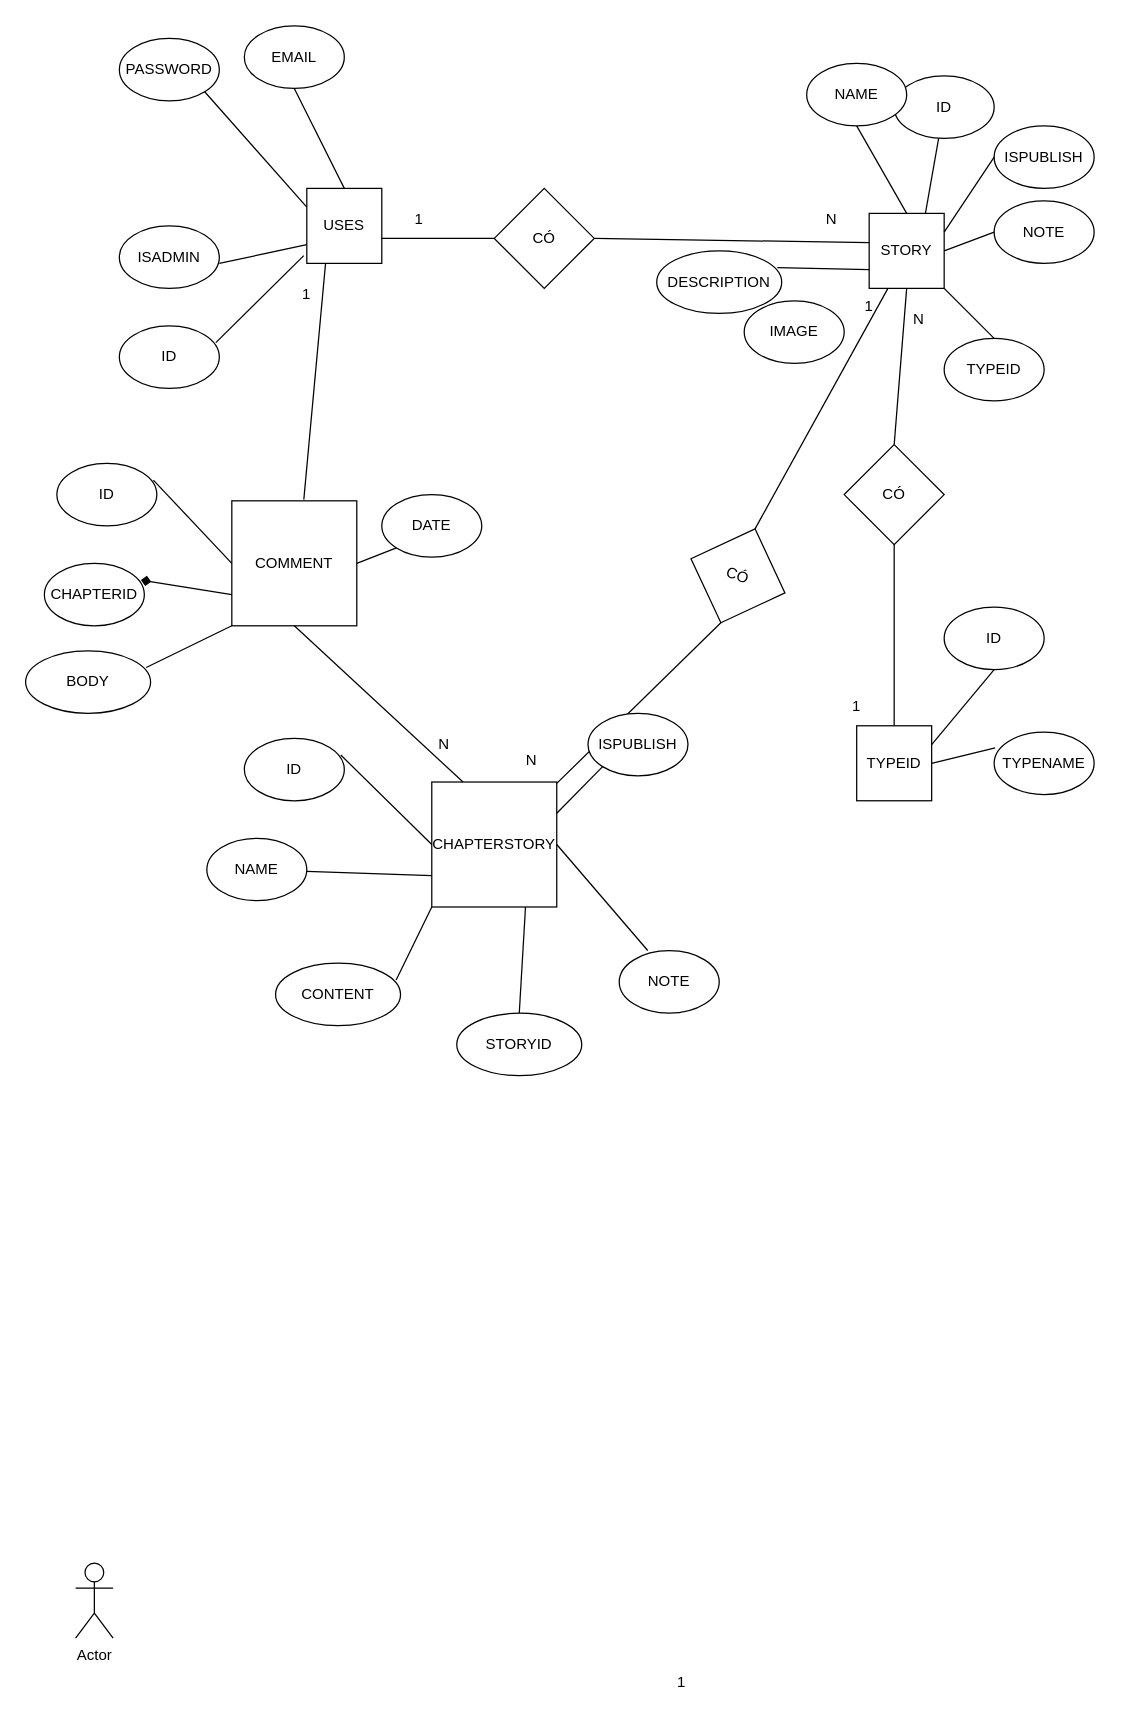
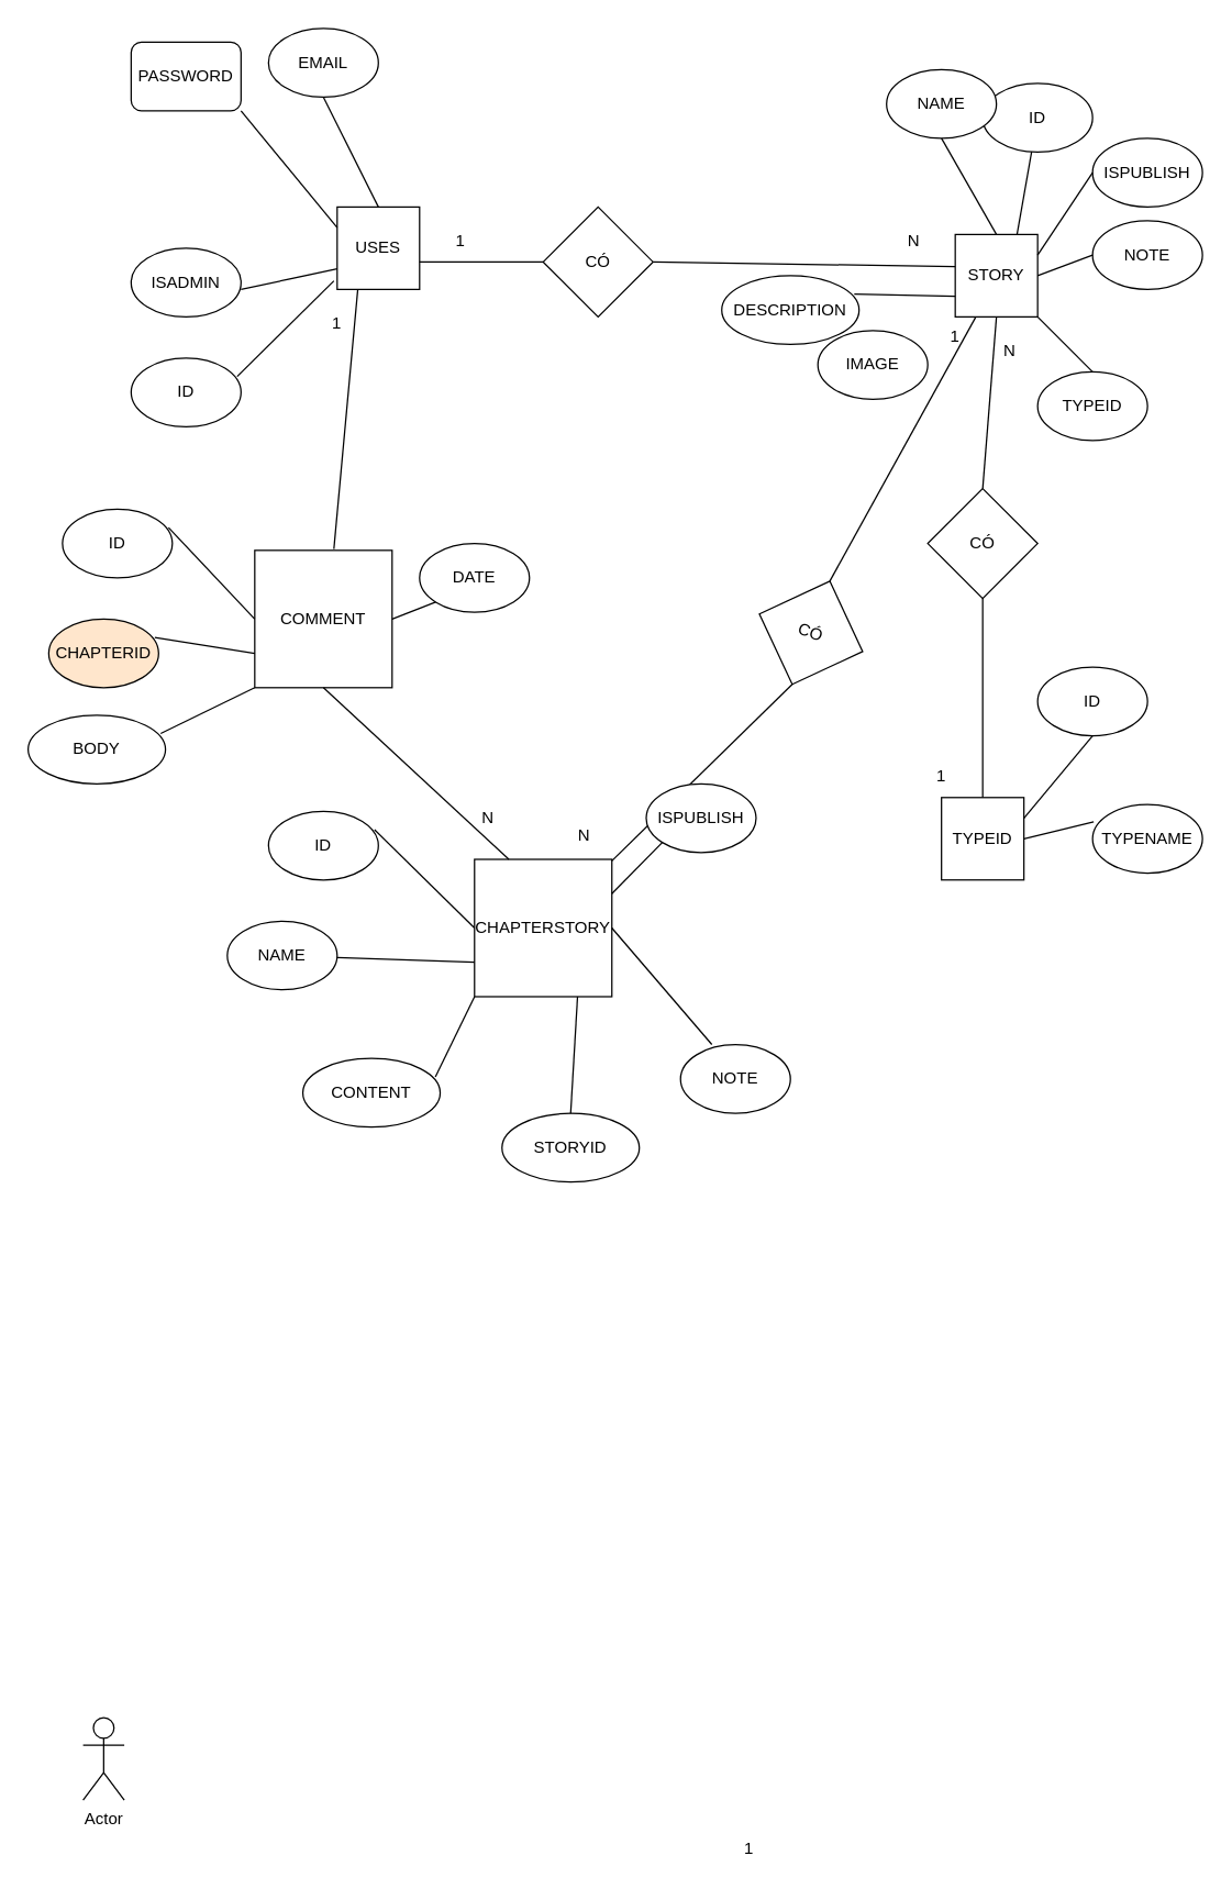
  <mxCell id="0" />
  <mxCell id="1" parent="0" />
  <mxCell id="2" value="USES" style="whiteSpace=wrap;html=1;aspect=fixed;" vertex="1" parent="1"><mxGeometry x="245" y="150" width="60" height="60" as="geometry" /></mxCell>
- <mxCell id="3" value="PASSWORD" style="ellipse;whiteSpace=wrap;html=1;" vertex="1" parent="1"><mxGeometry x="95" y="30" width="80" height="50" as="geometry" /></mxCell>
+ <mxCell id="3" value="PASSWORD" style="whiteSpace=wrap;html=1;rounded=1;" vertex="1" parent="1"><mxGeometry x="95" y="30" width="80" height="50" as="geometry" /></mxCell>
  <mxCell id="4" value="" style="endArrow=none;html=1;rounded=0;exitX=0;exitY=0.25;exitDx=0;exitDy=0;entryX=1;entryY=1;entryDx=0;entryDy=0;" edge="1" parent="1" source="2" target="3"><mxGeometry width="50" height="50" relative="1" as="geometry"><mxPoint x="255" y="190" as="sourcePoint" /><mxPoint x="193" y="159" as="targetPoint" /></mxGeometry></mxCell>
  <mxCell id="5" value="EMAIL" style="ellipse;whiteSpace=wrap;html=1;" vertex="1" parent="1"><mxGeometry x="195" y="20" width="80" height="50" as="geometry" /></mxCell>
  <mxCell id="6" value="" style="endArrow=none;html=1;rounded=0;entryX=0.5;entryY=1;entryDx=0;entryDy=0;" edge="1" parent="1" target="5"><mxGeometry width="50" height="50" relative="1" as="geometry"><mxPoint x="275" y="150" as="sourcePoint" /><mxPoint x="283" y="149" as="targetPoint" /></mxGeometry></mxCell>
  <mxCell id="7" value="ISADMIN" style="ellipse;whiteSpace=wrap;html=1;" vertex="1" parent="1"><mxGeometry x="95" y="180" width="80" height="50" as="geometry" /></mxCell>
  <mxCell id="8" value="" style="endArrow=none;html=1;rounded=0;exitX=0;exitY=0.75;exitDx=0;exitDy=0;" edge="1" parent="1" source="2"><mxGeometry width="50" height="50" relative="1" as="geometry"><mxPoint x="225" y="250" as="sourcePoint" /><mxPoint x="175" y="210" as="targetPoint" /></mxGeometry></mxCell>
  <mxCell id="9" value="ID" style="ellipse;whiteSpace=wrap;html=1;" vertex="1" parent="1"><mxGeometry x="95" y="260" width="80" height="50" as="geometry" /></mxCell>
  <mxCell id="10" value="" style="endArrow=none;html=1;rounded=0;exitX=-0.04;exitY=0.897;exitDx=0;exitDy=0;entryX=0.965;entryY=0.268;entryDx=0;entryDy=0;entryPerimeter=0;exitPerimeter=0;" edge="1" parent="1" target="9" source="2"><mxGeometry width="50" height="50" relative="1" as="geometry"><mxPoint x="255" y="205" as="sourcePoint" /><mxPoint x="415" y="310" as="targetPoint" /></mxGeometry></mxCell>
  <mxCell id="11" value="CÓ" style="rhombus;whiteSpace=wrap;html=1;" vertex="1" parent="1"><mxGeometry x="395" y="150" width="80" height="80" as="geometry" /></mxCell>
  <mxCell id="12" value="STORY" style="whiteSpace=wrap;html=1;aspect=fixed;" vertex="1" parent="1"><mxGeometry x="695" y="170" width="60" height="60" as="geometry" /></mxCell>
  <mxCell id="13" value="" style="endArrow=none;html=1;rounded=0;exitX=0;exitY=1;exitDx=0;exitDy=0;entryX=0;entryY=0.5;entryDx=0;entryDy=0;" edge="1" parent="1" source="15" target="11"><mxGeometry width="50" height="50" relative="1" as="geometry"><mxPoint x="345" y="230" as="sourcePoint" /><mxPoint x="345" y="310" as="targetPoint" /></mxGeometry></mxCell>
  <mxCell id="14" value="" style="endArrow=none;html=1;rounded=0;exitX=1;exitY=0.5;exitDx=0;exitDy=0;entryX=0;entryY=0.39;entryDx=0;entryDy=0;entryPerimeter=0;" edge="1" parent="1" source="11" target="12"><mxGeometry width="50" height="50" relative="1" as="geometry"><mxPoint x="405" y="350" as="sourcePoint" /><mxPoint x="465" y="450" as="targetPoint" /></mxGeometry></mxCell>
  <mxCell id="15" value="1" style="text;html=1;strokeColor=none;fillColor=none;align=center;verticalAlign=middle;whiteSpace=wrap;rounded=0;" vertex="1" parent="1"><mxGeometry x="305" y="160" width="60" height="30" as="geometry" /></mxCell>
  <mxCell id="16" value="N" style="text;html=1;strokeColor=none;fillColor=none;align=center;verticalAlign=middle;whiteSpace=wrap;rounded=0;" vertex="1" parent="1"><mxGeometry x="635" y="160" width="60" height="30" as="geometry" /></mxCell>
  <mxCell id="17" value="ID" style="ellipse;whiteSpace=wrap;html=1;" vertex="1" parent="1"><mxGeometry x="715" y="60" width="80" height="50" as="geometry" /></mxCell>
  <mxCell id="18" value="" style="endArrow=none;html=1;rounded=0;exitX=0.75;exitY=0;exitDx=0;exitDy=0;" edge="1" parent="1" target="17" source="12"><mxGeometry width="50" height="50" relative="1" as="geometry"><mxPoint x="675" y="200" as="sourcePoint" /><mxPoint x="837" y="336" as="targetPoint" /></mxGeometry></mxCell>
  <mxCell id="19" value="NAME" style="ellipse;whiteSpace=wrap;html=1;" vertex="1" parent="1"><mxGeometry x="645" y="50" width="80" height="50" as="geometry" /></mxCell>
  <mxCell id="20" value="" style="endArrow=none;html=1;rounded=0;exitX=0.5;exitY=0;exitDx=0;exitDy=0;entryX=0.5;entryY=1;entryDx=0;entryDy=0;" edge="1" parent="1" target="19" source="12"><mxGeometry width="50" height="50" relative="1" as="geometry"><mxPoint x="645" y="150" as="sourcePoint" /><mxPoint x="817" y="256" as="targetPoint" /></mxGeometry></mxCell>
  <mxCell id="21" value="DESCRIPTION" style="ellipse;whiteSpace=wrap;html=1;" vertex="1" parent="1"><mxGeometry x="525" y="200" width="100" height="50" as="geometry" /></mxCell>
  <mxCell id="22" value="" style="endArrow=none;html=1;rounded=0;exitX=0;exitY=0.75;exitDx=0;exitDy=0;entryX=0.965;entryY=0.268;entryDx=0;entryDy=0;entryPerimeter=0;" edge="1" parent="1" target="21" source="12"><mxGeometry width="50" height="50" relative="1" as="geometry"><mxPoint x="695" y="300" as="sourcePoint" /><mxPoint x="847" y="301" as="targetPoint" /></mxGeometry></mxCell>
  <mxCell id="23" value="IMAGE" style="ellipse;whiteSpace=wrap;html=1;" vertex="1" parent="1"><mxGeometry x="595" y="240" width="80" height="50" as="geometry" /></mxCell>
  <mxCell id="24" value="TYPEID" style="ellipse;whiteSpace=wrap;html=1;" vertex="1" parent="1"><mxGeometry x="755" y="270" width="80" height="50" as="geometry" /></mxCell>
  <mxCell id="25" value="" style="endArrow=none;html=1;rounded=0;exitX=1;exitY=1;exitDx=0;exitDy=0;entryX=0.5;entryY=0;entryDx=0;entryDy=0;" edge="1" parent="1" target="24" source="12"><mxGeometry width="50" height="50" relative="1" as="geometry"><mxPoint x="710" y="277.5" as="sourcePoint" /><mxPoint x="1017" y="361" as="targetPoint" /></mxGeometry></mxCell>
  <mxCell id="26" value="NOTE" style="ellipse;whiteSpace=wrap;html=1;" vertex="1" parent="1"><mxGeometry x="795" y="160" width="80" height="50" as="geometry" /></mxCell>
  <mxCell id="27" value="" style="endArrow=none;html=1;rounded=0;exitX=1;exitY=0.5;exitDx=0;exitDy=0;entryX=0;entryY=0.5;entryDx=0;entryDy=0;" edge="1" parent="1" target="26" source="12"><mxGeometry width="50" height="50" relative="1" as="geometry"><mxPoint x="945" y="240" as="sourcePoint" /><mxPoint x="1097" y="241" as="targetPoint" /></mxGeometry></mxCell>
  <mxCell id="28" value="ISPUBLISH" style="ellipse;whiteSpace=wrap;html=1;" vertex="1" parent="1"><mxGeometry x="795" y="100" width="80" height="50" as="geometry" /></mxCell>
  <mxCell id="29" value="" style="endArrow=none;html=1;rounded=0;exitX=1;exitY=0.25;exitDx=0;exitDy=0;entryX=0;entryY=0.5;entryDx=0;entryDy=0;" edge="1" parent="1" target="28" source="12"><mxGeometry width="50" height="50" relative="1" as="geometry"><mxPoint x="765" y="190" as="sourcePoint" /><mxPoint x="1137" y="191" as="targetPoint" /></mxGeometry></mxCell>
  <mxCell id="30" value="CHAPTERSTORY" style="whiteSpace=wrap;html=1;aspect=fixed;" vertex="1" parent="1"><mxGeometry x="345" y="625" width="100" height="100" as="geometry" /></mxCell>
  <mxCell id="31" value="ID" style="ellipse;whiteSpace=wrap;html=1;" vertex="1" parent="1"><mxGeometry x="195" y="590" width="80" height="50" as="geometry" /></mxCell>
  <mxCell id="32" value="" style="endArrow=none;html=1;rounded=0;entryX=0.965;entryY=0.268;entryDx=0;entryDy=0;entryPerimeter=0;exitX=0;exitY=0.5;exitDx=0;exitDy=0;" edge="1" parent="1" source="30" target="31"><mxGeometry width="50" height="50" relative="1" as="geometry"><mxPoint x="320" y="807.5" as="sourcePoint" /><mxPoint x="532" y="903.5" as="targetPoint" /></mxGeometry></mxCell>
  <mxCell id="33" value="NAME" style="ellipse;whiteSpace=wrap;html=1;" vertex="1" parent="1"><mxGeometry x="165" y="670" width="80" height="50" as="geometry" /></mxCell>
  <mxCell id="34" value="" style="endArrow=none;html=1;rounded=0;exitX=0;exitY=0.75;exitDx=0;exitDy=0;" edge="1" parent="1" source="30" target="33"><mxGeometry width="50" height="50" relative="1" as="geometry"><mxPoint x="340" y="717.5" as="sourcePoint" /><mxPoint x="262.2" y="683.4" as="targetPoint" /></mxGeometry></mxCell>
  <mxCell id="35" value="CONTENT" style="ellipse;whiteSpace=wrap;html=1;" vertex="1" parent="1"><mxGeometry x="220" y="770" width="100" height="50" as="geometry" /></mxCell>
  <mxCell id="36" value="" style="endArrow=none;html=1;rounded=0;exitX=0;exitY=1;exitDx=0;exitDy=0;entryX=0.965;entryY=0.268;entryDx=0;entryDy=0;entryPerimeter=0;" edge="1" parent="1" source="30" target="35"><mxGeometry width="50" height="50" relative="1" as="geometry"><mxPoint x="390" y="867.5" as="sourcePoint" /><mxPoint x="542" y="868.5" as="targetPoint" /></mxGeometry></mxCell>
  <mxCell id="37" value="STORYID" style="ellipse;whiteSpace=wrap;html=1;" vertex="1" parent="1"><mxGeometry x="365" y="810" width="100" height="50" as="geometry" /></mxCell>
  <mxCell id="38" value="" style="endArrow=none;html=1;rounded=0;exitX=0.75;exitY=1;exitDx=0;exitDy=0;entryX=0.5;entryY=0;entryDx=0;entryDy=0;" edge="1" parent="1" source="30" target="37"><mxGeometry width="50" height="50" relative="1" as="geometry"><mxPoint x="405" y="845" as="sourcePoint" /><mxPoint x="435" y="800" as="targetPoint" /></mxGeometry></mxCell>
  <mxCell id="39" value="NOTE" style="ellipse;whiteSpace=wrap;html=1;" vertex="1" parent="1"><mxGeometry x="495" y="760" width="80" height="50" as="geometry" /></mxCell>
  <mxCell id="40" value="" style="endArrow=none;html=1;rounded=0;exitX=1;exitY=0.5;exitDx=0;exitDy=0;entryX=0.285;entryY=-0.004;entryDx=0;entryDy=0;entryPerimeter=0;" edge="1" parent="1" source="30" target="39"><mxGeometry width="50" height="50" relative="1" as="geometry"><mxPoint x="640" y="807.5" as="sourcePoint" /><mxPoint x="792" y="808.5" as="targetPoint" /></mxGeometry></mxCell>
  <mxCell id="41" value="" style="endArrow=none;html=1;rounded=0;exitX=1;exitY=0.25;exitDx=0;exitDy=0;entryX=0;entryY=1;entryDx=0;entryDy=0;" edge="1" parent="1" source="30" target="70"><mxGeometry width="50" height="50" relative="1" as="geometry"><mxPoint x="460" y="757.5" as="sourcePoint" /><mxPoint x="536.716" y="732.678" as="targetPoint" /></mxGeometry></mxCell>
  <mxCell id="42" value="CÓ" style="rhombus;whiteSpace=wrap;html=1;rotation=20;" vertex="1" parent="1"><mxGeometry x="550" y="420" width="80" height="80" as="geometry" /></mxCell>
  <mxCell id="43" value="" style="endArrow=none;html=1;rounded=0;entryX=0.5;entryY=1;entryDx=0;entryDy=0;" edge="1" parent="1" target="42" source="30"><mxGeometry width="50" height="50" relative="1" as="geometry"><mxPoint x="335" y="900" as="sourcePoint" /><mxPoint x="395" y="830" as="targetPoint" /></mxGeometry></mxCell>
  <mxCell id="44" value="" style="endArrow=none;html=1;rounded=0;entryX=0.25;entryY=1;entryDx=0;entryDy=0;exitX=0.5;exitY=0;exitDx=0;exitDy=0;" edge="1" parent="1" source="42" target="12"><mxGeometry width="50" height="50" relative="1" as="geometry"><mxPoint x="435" y="720" as="sourcePoint" /><mxPoint x="685" y="450" as="targetPoint" /></mxGeometry></mxCell>
  <mxCell id="45" value="N" style="text;html=1;strokeColor=none;fillColor=none;align=center;verticalAlign=middle;whiteSpace=wrap;rounded=0;" vertex="1" parent="1"><mxGeometry x="395" y="590" width="60" height="35" as="geometry" /></mxCell>
  <mxCell id="46" value="1" style="text;html=1;strokeColor=none;fillColor=none;align=center;verticalAlign=middle;whiteSpace=wrap;rounded=0;" vertex="1" parent="1"><mxGeometry x="665" y="230" width="60" height="30" as="geometry" /></mxCell>
  <mxCell id="47" value="TYPEID" style="whiteSpace=wrap;html=1;aspect=fixed;" vertex="1" parent="1"><mxGeometry x="685" y="580" width="60" height="60" as="geometry" /></mxCell>
  <mxCell id="48" value="TYPENAME" style="ellipse;whiteSpace=wrap;html=1;" vertex="1" parent="1"><mxGeometry x="795" y="585" width="80" height="50" as="geometry" /></mxCell>
  <mxCell id="49" value="" style="endArrow=none;html=1;rounded=0;exitX=1;exitY=0.5;exitDx=0;exitDy=0;entryX=0.01;entryY=0.252;entryDx=0;entryDy=0;entryPerimeter=0;" edge="1" parent="1" source="47" target="48"><mxGeometry width="50" height="50" relative="1" as="geometry"><mxPoint x="705" y="680" as="sourcePoint" /><mxPoint x="865" y="640" as="targetPoint" /></mxGeometry></mxCell>
  <mxCell id="50" value="ID" style="ellipse;whiteSpace=wrap;html=1;" vertex="1" parent="1"><mxGeometry x="755" y="485" width="80" height="50" as="geometry" /></mxCell>
  <mxCell id="51" value="" style="endArrow=none;html=1;rounded=0;entryX=0.5;entryY=1;entryDx=0;entryDy=0;exitX=1;exitY=0.25;exitDx=0;exitDy=0;" edge="1" parent="1" target="50" source="47"><mxGeometry width="50" height="50" relative="1" as="geometry"><mxPoint x="725" y="640" as="sourcePoint" /><mxPoint x="733" y="639" as="targetPoint" /></mxGeometry></mxCell>
  <mxCell id="52" value="1" style="text;html=1;strokeColor=none;fillColor=none;align=center;verticalAlign=middle;whiteSpace=wrap;rounded=0;" vertex="1" parent="1"><mxGeometry x="655" y="550" width="60" height="30" as="geometry" /></mxCell>
  <mxCell id="53" value="CÓ" style="rhombus;whiteSpace=wrap;html=1;" vertex="1" parent="1"><mxGeometry x="675" y="355" width="80" height="80" as="geometry" /></mxCell>
  <mxCell id="54" value="" style="endArrow=none;html=1;rounded=0;exitX=0.5;exitY=1;exitDx=0;exitDy=0;entryX=0.5;entryY=0;entryDx=0;entryDy=0;" edge="1" parent="1" target="53" source="12"><mxGeometry width="50" height="50" relative="1" as="geometry"><mxPoint x="571" y="600" as="sourcePoint" /><mxPoint x="505" y="721" as="targetPoint" /></mxGeometry></mxCell>
  <mxCell id="55" value="" style="endArrow=none;html=1;rounded=0;entryX=1;entryY=1;entryDx=0;entryDy=0;exitX=0.5;exitY=1;exitDx=0;exitDy=0;" edge="1" parent="1" source="53" target="52"><mxGeometry width="50" height="50" relative="1" as="geometry"><mxPoint x="705" y="495" as="sourcePoint" /><mxPoint x="605" y="810" as="targetPoint" /></mxGeometry></mxCell>
  <mxCell id="56" value="1" style="text;html=1;strokeColor=none;fillColor=none;align=center;verticalAlign=middle;whiteSpace=wrap;rounded=0;" vertex="1" parent="1"><mxGeometry x="515" y="1331" width="60" height="30" as="geometry" /></mxCell>
  <mxCell id="57" value="N" style="text;html=1;strokeColor=none;fillColor=none;align=center;verticalAlign=middle;whiteSpace=wrap;rounded=0;" vertex="1" parent="1"><mxGeometry x="705" y="240" width="60" height="30" as="geometry" /></mxCell>
  <mxCell id="58" value="COMMENT" style="whiteSpace=wrap;html=1;aspect=fixed;" vertex="1" parent="1"><mxGeometry x="185" y="400" width="100" height="100" as="geometry" /></mxCell>
  <mxCell id="59" value="ID" style="ellipse;whiteSpace=wrap;html=1;" vertex="1" parent="1"><mxGeometry x="45" y="370" width="80" height="50" as="geometry" /></mxCell>
  <mxCell id="60" value="" style="endArrow=none;html=1;rounded=0;entryX=0.965;entryY=0.268;entryDx=0;entryDy=0;entryPerimeter=0;exitX=0;exitY=0.5;exitDx=0;exitDy=0;" edge="1" parent="1" source="58" target="59"><mxGeometry width="50" height="50" relative="1" as="geometry"><mxPoint x="125" y="507.5" as="sourcePoint" /><mxPoint x="337" y="603.5" as="targetPoint" /></mxGeometry></mxCell>
- <mxCell id="61" value="CHAPTERID" style="ellipse;whiteSpace=wrap;html=1;" vertex="1" parent="1"><mxGeometry x="35" y="450" width="80" height="50" as="geometry" /></mxCell>
- <mxCell id="62" value="" style="endArrow=diamond;html=1;rounded=0;exitX=0;exitY=0.75;exitDx=0;exitDy=0;entryX=0.965;entryY=0.268;entryDx=0;entryDy=0;entryPerimeter=0;" edge="1" parent="1" source="58" target="61"><mxGeometry width="50" height="50" relative="1" as="geometry"><mxPoint x="145" y="417.5" as="sourcePoint" /><mxPoint x="317" y="523.5" as="targetPoint" /></mxGeometry></mxCell>
+ <mxCell id="61" value="CHAPTERID" style="ellipse;whiteSpace=wrap;html=1;fillColor=#ffe6cc;" vertex="1" parent="1"><mxGeometry x="35" y="450" width="80" height="50" as="geometry" /></mxCell>
+ <mxCell id="62" value="" style="endArrow=none;html=1;rounded=0;exitX=0;exitY=0.75;exitDx=0;exitDy=0;entryX=0.965;entryY=0.268;entryDx=0;entryDy=0;entryPerimeter=0;" edge="1" parent="1" source="58" target="61"><mxGeometry width="50" height="50" relative="1" as="geometry"><mxPoint x="145" y="417.5" as="sourcePoint" /><mxPoint x="317" y="523.5" as="targetPoint" /></mxGeometry></mxCell>
  <mxCell id="63" value="BODY" style="ellipse;whiteSpace=wrap;html=1;" vertex="1" parent="1"><mxGeometry x="20" y="520" width="100" height="50" as="geometry" /></mxCell>
  <mxCell id="64" value="" style="endArrow=none;html=1;rounded=0;exitX=0;exitY=1;exitDx=0;exitDy=0;entryX=0.965;entryY=0.268;entryDx=0;entryDy=0;entryPerimeter=0;" edge="1" parent="1" source="58" target="63"><mxGeometry width="50" height="50" relative="1" as="geometry"><mxPoint x="195" y="567.5" as="sourcePoint" /><mxPoint x="347" y="568.5" as="targetPoint" /></mxGeometry></mxCell>
  <mxCell id="65" value="DATE" style="ellipse;whiteSpace=wrap;html=1;" vertex="1" parent="1"><mxGeometry x="305" y="395" width="80" height="50" as="geometry" /></mxCell>
  <mxCell id="66" value="" style="endArrow=none;html=1;rounded=0;exitX=1;exitY=0.5;exitDx=0;exitDy=0;entryX=0;entryY=1;entryDx=0;entryDy=0;" edge="1" parent="1" source="58" target="65"><mxGeometry width="50" height="50" relative="1" as="geometry"><mxPoint x="445" y="507.5" as="sourcePoint" /><mxPoint x="597" y="508.5" as="targetPoint" /></mxGeometry></mxCell>
  <mxCell id="67" value="N" style="text;html=1;strokeColor=none;fillColor=none;align=center;verticalAlign=middle;whiteSpace=wrap;rounded=0;" vertex="1" parent="1"><mxGeometry x="325" y="580" width="60" height="30" as="geometry" /></mxCell>
  <mxCell id="68" value="" style="endArrow=none;html=1;rounded=0;exitX=0.25;exitY=1;exitDx=0;exitDy=0;entryX=0.576;entryY=-0.01;entryDx=0;entryDy=0;entryPerimeter=0;" edge="1" parent="1" target="58" source="2"><mxGeometry width="50" height="50" relative="1" as="geometry"><mxPoint x="185" y="330" as="sourcePoint" /><mxPoint x="155" y="400" as="targetPoint" /></mxGeometry></mxCell>
  <mxCell id="69" value="1" style="text;html=1;strokeColor=none;fillColor=none;align=center;verticalAlign=middle;whiteSpace=wrap;rounded=0;" vertex="1" parent="1"><mxGeometry x="215" y="220" width="60" height="30" as="geometry" /></mxCell>
  <mxCell id="70" value="ISPUBLISH" style="ellipse;whiteSpace=wrap;html=1;" vertex="1" parent="1"><mxGeometry x="470" y="570" width="80" height="50" as="geometry" /></mxCell>
  <mxCell id="71" value="" style="endArrow=none;html=1;rounded=0;exitX=0.5;exitY=1;exitDx=0;exitDy=0;entryX=0.25;entryY=0;entryDx=0;entryDy=0;" edge="1" parent="1" source="58" target="30"><mxGeometry width="50" height="50" relative="1" as="geometry"><mxPoint x="375" y="620" as="sourcePoint" /><mxPoint x="185" y="900" as="targetPoint" /></mxGeometry></mxCell>
  <mxCell id="72" value="Actor" style="shape=umlActor;verticalLabelPosition=bottom;verticalAlign=top;html=1;outlineConnect=0;" vertex="1" parent="1"><mxGeometry x="60" y="1250" width="30" height="60" as="geometry" /></mxCell>
